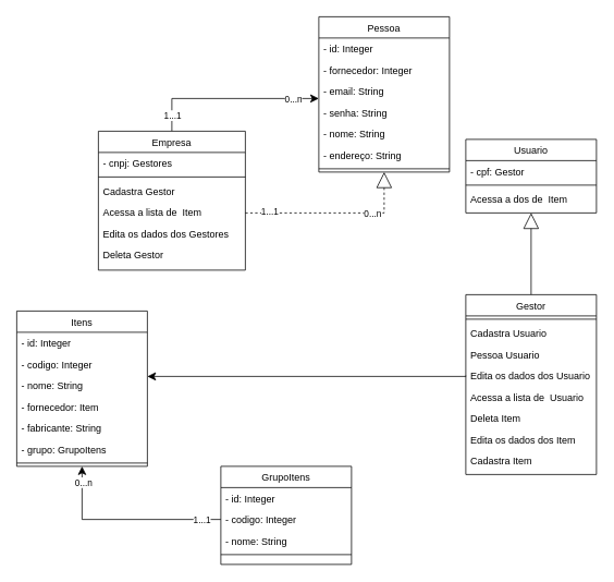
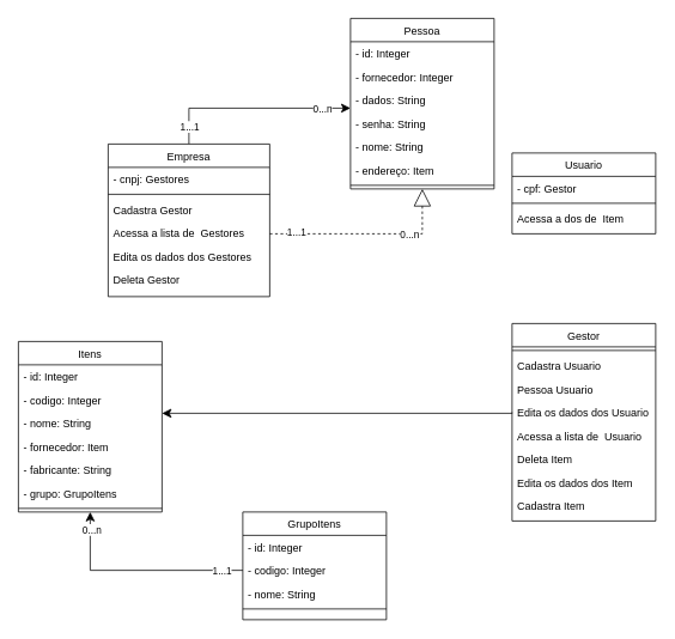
  <mxCell id="0" />
  <mxCell id="1" parent="0" />
  <mxCell id="2" style="edgeStyle=orthogonalEdgeStyle;rounded=0;orthogonalLoop=1;jettySize=auto;html=1;entryX=0.5;entryY=1;entryDx=0;entryDy=0;endArrow=block;endFill=0;endSize=17;dashed=1;" edge="1" parent="1" source="8" target="38"><mxGeometry relative="1" as="geometry"><Array as="points"><mxPoint x="470" y="260" /></Array></mxGeometry></mxCell>
  <mxCell id="3" value="1...1" style="edgeLabel;html=1;align=center;verticalAlign=middle;resizable=0;points=[];" connectable="0" vertex="1" parent="2"><mxGeometry x="-0.732" y="3" relative="1" as="geometry"><mxPoint as="offset" /></mxGeometry></mxCell>
  <mxCell id="4" value="0...n" style="edgeLabel;html=1;align=center;verticalAlign=middle;resizable=0;points=[];" connectable="0" vertex="1" parent="2"><mxGeometry x="0.407" relative="1" as="geometry"><mxPoint as="offset" /></mxGeometry></mxCell>
  <mxCell id="5" style="edgeStyle=orthogonalEdgeStyle;rounded=0;orthogonalLoop=1;jettySize=auto;html=1;entryX=0;entryY=0.846;entryDx=0;entryDy=0;entryPerimeter=0;endArrow=classic;endFill=1;endSize=8;" edge="1" parent="1" source="8" target="41"><mxGeometry relative="1" as="geometry" /></mxCell>
  <mxCell id="6" value="0...n" style="edgeLabel;html=1;align=center;verticalAlign=middle;resizable=0;points=[];" connectable="0" vertex="1" parent="5"><mxGeometry x="0.711" y="-1" relative="1" as="geometry"><mxPoint as="offset" /></mxGeometry></mxCell>
  <mxCell id="7" value="1...1" style="edgeLabel;html=1;align=center;verticalAlign=middle;resizable=0;points=[];" connectable="0" vertex="1" parent="5"><mxGeometry x="-0.705" y="3" relative="1" as="geometry"><mxPoint x="3" y="12" as="offset" /></mxGeometry></mxCell>
  <mxCell id="8" value="Empresa" style="swimlane;fontStyle=0;align=center;verticalAlign=top;childLayout=stackLayout;horizontal=1;startSize=26;horizontalStack=0;resizeParent=1;resizeLast=0;collapsible=1;marginBottom=0;rounded=0;shadow=0;strokeWidth=1;" vertex="1" parent="1"><mxGeometry x="120" y="160" width="180" height="170" as="geometry"><mxRectangle x="130" y="380" width="160" height="26" as="alternateBounds" /></mxGeometry></mxCell>
  <mxCell id="9" value="- cnpj: Gestores" style="text;align=left;verticalAlign=top;spacingLeft=4;spacingRight=4;overflow=hidden;rotatable=0;points=[[0,0.5],[1,0.5]];portConstraint=eastwest;" vertex="1" parent="8"><mxGeometry y="26" width="180" height="26" as="geometry" /></mxCell>
  <mxCell id="10" value="" style="line;html=1;strokeWidth=1;align=left;verticalAlign=middle;spacingTop=-1;spacingLeft=3;spacingRight=3;rotatable=0;labelPosition=right;points=[];portConstraint=eastwest;" vertex="1" parent="8"><mxGeometry y="52" width="180" height="8" as="geometry" /></mxCell>
  <mxCell id="11" value="Cadastra Gestor" style="text;align=left;verticalAlign=top;spacingLeft=4;spacingRight=4;overflow=hidden;rotatable=0;points=[[0,0.5],[1,0.5]];portConstraint=eastwest;" vertex="1" parent="8"><mxGeometry y="60" width="180" height="26" as="geometry" /></mxCell>
- <mxCell id="12" value="Acessa a lista de  Item" style="text;align=left;verticalAlign=top;spacingLeft=4;spacingRight=4;overflow=hidden;rotatable=0;points=[[0,0.5],[1,0.5]];portConstraint=eastwest;" vertex="1" parent="8"><mxGeometry y="86" width="180" height="26" as="geometry" /></mxCell>
+ <mxCell id="12" value="Acessa a lista de  Gestores" style="text;align=left;verticalAlign=top;spacingLeft=4;spacingRight=4;overflow=hidden;rotatable=0;points=[[0,0.5],[1,0.5]];portConstraint=eastwest;" vertex="1" parent="8"><mxGeometry y="86" width="180" height="26" as="geometry" /></mxCell>
  <mxCell id="13" value="Edita os dados dos Gestores" style="text;align=left;verticalAlign=top;spacingLeft=4;spacingRight=4;overflow=hidden;rotatable=0;points=[[0,0.5],[1,0.5]];portConstraint=eastwest;" vertex="1" parent="8"><mxGeometry y="112" width="180" height="26" as="geometry" /></mxCell>
  <mxCell id="14" value="Deleta Gestor" style="text;align=left;verticalAlign=top;spacingLeft=4;spacingRight=4;overflow=hidden;rotatable=0;points=[[0,0.5],[1,0.5]];portConstraint=eastwest;" vertex="1" parent="8"><mxGeometry y="138" width="180" height="26" as="geometry" /></mxCell>
  <mxCell id="15" value="Usuario" style="swimlane;fontStyle=0;align=center;verticalAlign=top;childLayout=stackLayout;horizontal=1;startSize=26;horizontalStack=0;resizeParent=1;resizeLast=0;collapsible=1;marginBottom=0;rounded=0;shadow=0;strokeWidth=1;" vertex="1" parent="1"><mxGeometry x="570" y="170" width="160" height="90" as="geometry"><mxRectangle x="130" y="380" width="160" height="26" as="alternateBounds" /></mxGeometry></mxCell>
  <mxCell id="16" value="- cpf: Gestor" style="text;align=left;verticalAlign=top;spacingLeft=4;spacingRight=4;overflow=hidden;rotatable=0;points=[[0,0.5],[1,0.5]];portConstraint=eastwest;" vertex="1" parent="15"><mxGeometry y="26" width="160" height="26" as="geometry" /></mxCell>
  <mxCell id="17" value="" style="line;html=1;strokeWidth=1;align=left;verticalAlign=middle;spacingTop=-1;spacingLeft=3;spacingRight=3;rotatable=0;labelPosition=right;points=[];portConstraint=eastwest;" vertex="1" parent="15"><mxGeometry y="52" width="160" height="8" as="geometry" /></mxCell>
  <mxCell id="18" value="Acessa a dos de  Item" style="text;align=left;verticalAlign=top;spacingLeft=4;spacingRight=4;overflow=hidden;rotatable=0;points=[[0,0.5],[1,0.5]];portConstraint=eastwest;" vertex="1" parent="15"><mxGeometry y="60" width="160" height="26" as="geometry" /></mxCell>
  <mxCell id="19" value="Itens" style="swimlane;fontStyle=0;align=center;verticalAlign=top;childLayout=stackLayout;horizontal=1;startSize=26;horizontalStack=0;resizeParent=1;resizeLast=0;collapsible=1;marginBottom=0;rounded=0;shadow=0;strokeWidth=1;" vertex="1" parent="1"><mxGeometry x="20" y="380" width="160" height="190" as="geometry"><mxRectangle x="130" y="380" width="160" height="26" as="alternateBounds" /></mxGeometry></mxCell>
  <mxCell id="20" value="- id: Integer" style="text;align=left;verticalAlign=top;spacingLeft=4;spacingRight=4;overflow=hidden;rotatable=0;points=[[0,0.5],[1,0.5]];portConstraint=eastwest;rounded=0;shadow=0;html=0;" vertex="1" parent="19"><mxGeometry y="26" width="160" height="26" as="geometry" /></mxCell>
  <mxCell id="21" value="- codigo: Integer" style="text;align=left;verticalAlign=top;spacingLeft=4;spacingRight=4;overflow=hidden;rotatable=0;points=[[0,0.5],[1,0.5]];portConstraint=eastwest;" vertex="1" parent="19"><mxGeometry y="52" width="160" height="26" as="geometry" /></mxCell>
  <mxCell id="22" value="- nome: String" style="text;align=left;verticalAlign=top;spacingLeft=4;spacingRight=4;overflow=hidden;rotatable=0;points=[[0,0.5],[1,0.5]];portConstraint=eastwest;rounded=0;shadow=0;html=0;" vertex="1" parent="19"><mxGeometry y="78" width="160" height="26" as="geometry" /></mxCell>
  <mxCell id="23" value="- fornecedor: Item" style="text;align=left;verticalAlign=top;spacingLeft=4;spacingRight=4;overflow=hidden;rotatable=0;points=[[0,0.5],[1,0.5]];portConstraint=eastwest;rounded=0;shadow=0;html=0;" vertex="1" parent="19"><mxGeometry y="104" width="160" height="26" as="geometry" /></mxCell>
  <mxCell id="24" value="- fabricante: String" style="text;align=left;verticalAlign=top;spacingLeft=4;spacingRight=4;overflow=hidden;rotatable=0;points=[[0,0.5],[1,0.5]];portConstraint=eastwest;rounded=0;shadow=0;html=0;" vertex="1" parent="19"><mxGeometry y="130" width="160" height="26" as="geometry" /></mxCell>
  <mxCell id="25" value="- grupo: GrupoItens" style="text;align=left;verticalAlign=top;spacingLeft=4;spacingRight=4;overflow=hidden;rotatable=0;points=[[0,0.5],[1,0.5]];portConstraint=eastwest;rounded=0;shadow=0;html=0;" vertex="1" parent="19"><mxGeometry y="156" width="160" height="26" as="geometry" /></mxCell>
  <mxCell id="26" value="" style="line;html=1;strokeWidth=1;align=left;verticalAlign=middle;spacingTop=-1;spacingLeft=3;spacingRight=3;rotatable=0;labelPosition=right;points=[];portConstraint=eastwest;" vertex="1" parent="19"><mxGeometry y="182" width="160" height="8" as="geometry" /></mxCell>
- <mxCell id="27" value="" style="edgeStyle=orthogonalEdgeStyle;rounded=0;orthogonalLoop=1;jettySize=auto;html=1;endArrow=block;endFill=0;endSize=17;entryX=0.5;entryY=1;entryDx=0;entryDy=0;" edge="1" parent="1" source="29" target="15"><mxGeometry relative="1" as="geometry" /></mxCell>
  <mxCell id="28" style="edgeStyle=orthogonalEdgeStyle;rounded=0;orthogonalLoop=1;jettySize=auto;html=1;endArrow=classic;endFill=1;endSize=8;exitX=0;exitY=0.5;exitDx=0;exitDy=0;" edge="1" parent="1" source="33"><mxGeometry relative="1" as="geometry"><mxPoint x="520" y="464.067" as="sourcePoint" /><mxPoint x="180" y="460" as="targetPoint" /><Array as="points"><mxPoint x="570" y="460" /><mxPoint x="181" y="460" /></Array></mxGeometry></mxCell>
  <mxCell id="29" value="Gestor" style="swimlane;fontStyle=0;align=center;verticalAlign=top;childLayout=stackLayout;horizontal=1;startSize=26;horizontalStack=0;resizeParent=1;resizeLast=0;collapsible=1;marginBottom=0;rounded=0;shadow=0;strokeWidth=1;" vertex="1" parent="1"><mxGeometry x="570" y="360" width="160" height="220" as="geometry"><mxRectangle x="130" y="380" width="160" height="26" as="alternateBounds" /></mxGeometry></mxCell>
  <mxCell id="30" value="" style="line;html=1;strokeWidth=1;align=left;verticalAlign=middle;spacingTop=-1;spacingLeft=3;spacingRight=3;rotatable=0;labelPosition=right;points=[];portConstraint=eastwest;" vertex="1" parent="29"><mxGeometry y="26" width="160" height="8" as="geometry" /></mxCell>
  <mxCell id="31" value="Cadastra Usuario" style="text;align=left;verticalAlign=top;spacingLeft=4;spacingRight=4;overflow=hidden;rotatable=0;points=[[0,0.5],[1,0.5]];portConstraint=eastwest;" vertex="1" parent="29"><mxGeometry y="34" width="160" height="26" as="geometry" /></mxCell>
  <mxCell id="32" value="Pessoa Usuario" style="text;align=left;verticalAlign=top;spacingLeft=4;spacingRight=4;overflow=hidden;rotatable=0;points=[[0,0.5],[1,0.5]];portConstraint=eastwest;" vertex="1" parent="29"><mxGeometry y="60" width="160" height="26" as="geometry" /></mxCell>
  <mxCell id="33" value="Edita os dados dos Usuario" style="text;align=left;verticalAlign=top;spacingLeft=4;spacingRight=4;overflow=hidden;rotatable=0;points=[[0,0.5],[1,0.5]];portConstraint=eastwest;" vertex="1" parent="29"><mxGeometry y="86" width="160" height="26" as="geometry" /></mxCell>
  <mxCell id="34" value="Acessa a lista de  Usuario" style="text;align=left;verticalAlign=top;spacingLeft=4;spacingRight=4;overflow=hidden;rotatable=0;points=[[0,0.5],[1,0.5]];portConstraint=eastwest;" vertex="1" parent="29"><mxGeometry y="112" width="160" height="26" as="geometry" /></mxCell>
  <mxCell id="35" value="Deleta Item" style="text;align=left;verticalAlign=top;spacingLeft=4;spacingRight=4;overflow=hidden;rotatable=0;points=[[0,0.5],[1,0.5]];portConstraint=eastwest;" vertex="1" parent="29"><mxGeometry y="138" width="160" height="26" as="geometry" /></mxCell>
  <mxCell id="36" value="Edita os dados dos Item" style="text;align=left;verticalAlign=top;spacingLeft=4;spacingRight=4;overflow=hidden;rotatable=0;points=[[0,0.5],[1,0.5]];portConstraint=eastwest;" vertex="1" parent="29"><mxGeometry y="164" width="160" height="26" as="geometry" /></mxCell>
  <mxCell id="37" value="Cadastra Item" style="text;align=left;verticalAlign=top;spacingLeft=4;spacingRight=4;overflow=hidden;rotatable=0;points=[[0,0.5],[1,0.5]];portConstraint=eastwest;" vertex="1" parent="29"><mxGeometry y="190" width="160" height="26" as="geometry" /></mxCell>
  <mxCell id="38" value="Pessoa" style="swimlane;fontStyle=0;align=center;verticalAlign=top;childLayout=stackLayout;horizontal=1;startSize=26;horizontalStack=0;resizeParent=1;resizeLast=0;collapsible=1;marginBottom=0;rounded=0;shadow=0;strokeWidth=1;" vertex="1" parent="1"><mxGeometry x="390" y="20" width="160" height="190" as="geometry"><mxRectangle x="130" y="380" width="160" height="26" as="alternateBounds" /></mxGeometry></mxCell>
  <mxCell id="39" value="- id: Integer" style="text;align=left;verticalAlign=top;spacingLeft=4;spacingRight=4;overflow=hidden;rotatable=0;points=[[0,0.5],[1,0.5]];portConstraint=eastwest;" vertex="1" parent="38"><mxGeometry y="26" width="160" height="26" as="geometry" /></mxCell>
  <mxCell id="40" value="- fornecedor: Integer" style="text;align=left;verticalAlign=top;spacingLeft=4;spacingRight=4;overflow=hidden;rotatable=0;points=[[0,0.5],[1,0.5]];portConstraint=eastwest;rounded=0;shadow=0;html=0;" vertex="1" parent="38"><mxGeometry y="52" width="160" height="26" as="geometry" /></mxCell>
- <mxCell id="41" value="- email: String" style="text;align=left;verticalAlign=top;spacingLeft=4;spacingRight=4;overflow=hidden;rotatable=0;points=[[0,0.5],[1,0.5]];portConstraint=eastwest;rounded=0;shadow=0;html=0;" vertex="1" parent="38"><mxGeometry y="78" width="160" height="26" as="geometry" /></mxCell>
+ <mxCell id="41" value="- dados: String" style="text;align=left;verticalAlign=top;spacingLeft=4;spacingRight=4;overflow=hidden;rotatable=0;points=[[0,0.5],[1,0.5]];portConstraint=eastwest;rounded=0;shadow=0;html=0;" vertex="1" parent="38"><mxGeometry y="78" width="160" height="26" as="geometry" /></mxCell>
  <mxCell id="42" value="- senha: String" style="text;align=left;verticalAlign=top;spacingLeft=4;spacingRight=4;overflow=hidden;rotatable=0;points=[[0,0.5],[1,0.5]];portConstraint=eastwest;rounded=0;shadow=0;html=0;" vertex="1" parent="38"><mxGeometry y="104" width="160" height="26" as="geometry" /></mxCell>
  <mxCell id="43" value="- nome: String" style="text;align=left;verticalAlign=top;spacingLeft=4;spacingRight=4;overflow=hidden;rotatable=0;points=[[0,0.5],[1,0.5]];portConstraint=eastwest;rounded=0;shadow=0;html=0;" vertex="1" parent="38"><mxGeometry y="130" width="160" height="26" as="geometry" /></mxCell>
- <mxCell id="44" value="- endereço: String" style="text;align=left;verticalAlign=top;spacingLeft=4;spacingRight=4;overflow=hidden;rotatable=0;points=[[0,0.5],[1,0.5]];portConstraint=eastwest;rounded=0;shadow=0;html=0;" vertex="1" parent="38"><mxGeometry y="156" width="160" height="26" as="geometry" /></mxCell>
+ <mxCell id="44" value="- endereço: Item" style="text;align=left;verticalAlign=top;spacingLeft=4;spacingRight=4;overflow=hidden;rotatable=0;points=[[0,0.5],[1,0.5]];portConstraint=eastwest;rounded=0;shadow=0;html=0;" vertex="1" parent="38"><mxGeometry y="156" width="160" height="26" as="geometry" /></mxCell>
  <mxCell id="45" value="" style="line;html=1;strokeWidth=1;align=left;verticalAlign=middle;spacingTop=-1;spacingLeft=3;spacingRight=3;rotatable=0;labelPosition=right;points=[];portConstraint=eastwest;" vertex="1" parent="38"><mxGeometry y="182" width="160" height="8" as="geometry" /></mxCell>
  <mxCell id="46" value="GrupoItens" style="swimlane;fontStyle=0;align=center;verticalAlign=top;childLayout=stackLayout;horizontal=1;startSize=26;horizontalStack=0;resizeParent=1;resizeLast=0;collapsible=1;marginBottom=0;rounded=0;shadow=0;strokeWidth=1;" vertex="1" parent="1"><mxGeometry x="270" y="570" width="160" height="120" as="geometry"><mxRectangle x="130" y="380" width="160" height="26" as="alternateBounds" /></mxGeometry></mxCell>
  <mxCell id="47" value="- id: Integer" style="text;align=left;verticalAlign=top;spacingLeft=4;spacingRight=4;overflow=hidden;rotatable=0;points=[[0,0.5],[1,0.5]];portConstraint=eastwest;rounded=0;shadow=0;html=0;" vertex="1" parent="46"><mxGeometry y="26" width="160" height="26" as="geometry" /></mxCell>
  <mxCell id="48" value="- codigo: Integer" style="text;align=left;verticalAlign=top;spacingLeft=4;spacingRight=4;overflow=hidden;rotatable=0;points=[[0,0.5],[1,0.5]];portConstraint=eastwest;" vertex="1" parent="46"><mxGeometry y="52" width="160" height="26" as="geometry" /></mxCell>
  <mxCell id="49" value="- nome: String" style="text;align=left;verticalAlign=top;spacingLeft=4;spacingRight=4;overflow=hidden;rotatable=0;points=[[0,0.5],[1,0.5]];portConstraint=eastwest;rounded=0;shadow=0;html=0;" vertex="1" parent="46"><mxGeometry y="78" width="160" height="26" as="geometry" /></mxCell>
  <mxCell id="50" value="" style="line;html=1;strokeWidth=1;align=left;verticalAlign=middle;spacingTop=-1;spacingLeft=3;spacingRight=3;rotatable=0;labelPosition=right;points=[];portConstraint=eastwest;" vertex="1" parent="46"><mxGeometry y="104" width="160" height="8" as="geometry" /></mxCell>
  <mxCell id="51" style="edgeStyle=orthogonalEdgeStyle;rounded=0;orthogonalLoop=1;jettySize=auto;html=1;entryX=0.5;entryY=1;entryDx=0;entryDy=0;endArrow=classic;endFill=1;endSize=8;" edge="1" parent="1" source="48" target="19"><mxGeometry relative="1" as="geometry" /></mxCell>
  <mxCell id="52" value="0...n" style="edgeLabel;html=1;align=center;verticalAlign=middle;resizable=0;points=[];" connectable="0" vertex="1" parent="51"><mxGeometry x="0.837" y="-1" relative="1" as="geometry"><mxPoint as="offset" /></mxGeometry></mxCell>
  <mxCell id="53" value="1...1" style="edgeLabel;html=1;align=center;verticalAlign=middle;resizable=0;points=[];" connectable="0" vertex="1" parent="51"><mxGeometry x="-0.798" relative="1" as="geometry"><mxPoint as="offset" /></mxGeometry></mxCell>
